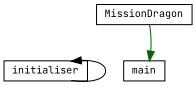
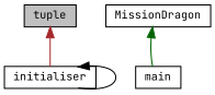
  digraph {
    fontname="JetBrains Mono"
    rankdir=TB
    node [color=black fillcolor=white fontname="JetBrains Mono" fontsize=10 shape=record style=filled]
    edge [dir=back fontname="JetBrains Mono" fontsize=10 labelfontname=Helvetica labelfontsize=10 style=solid]
+   n1 [fillcolor=grey75 fontcolor=black height=0.2 label=tuple width=0.4]
    n2 [height=0.2 label=initialiser width=0.4]
    n3 [height=0.2 label=MissionDragon width=0.4]
    n4 [height=0.2 label=main width=0.4]
+   n1 -> n2 [color=brown]
    n2 -> n2 [color=black]
-   n4 -> n3 [color=darkgreen]
+   n3 -> n4 [color=darkgreen]
  }
